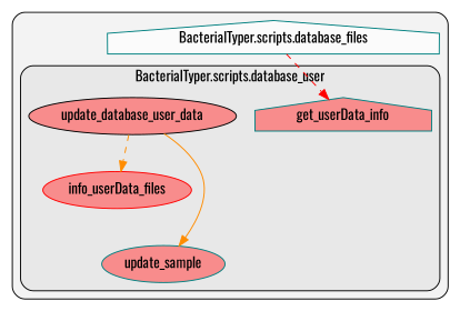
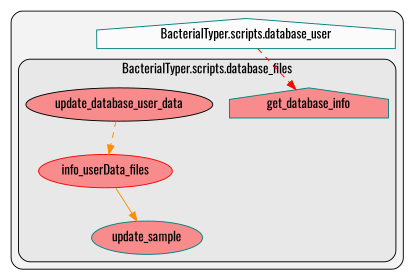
  digraph {
    clusterrank=local
    fontname=Oswald
    rankdir=TB
    node [color=teal fillcolor="#ff6565b2" fontcolor="#000000" fontname=Oswald group=0 shape=ellipse style=filled]
    edge [color=darkorange fontname=Oswald style=dashed]
    n1 [color=red label=info_userData_files]
-   n2 [label=get_userData_info shape=house]
+   n2 [label=get_database_info shape=house]
    n3 [color=black label=update_database_user_data]
    n4 [label=update_sample]
-   n5 [fillcolor="#ffffffb2" label="BacterialTyper.scripts.database_files" shape=house]
+   n5 [fillcolor="#ffffffb2" label="BacterialTyper.scripts.database_user" shape=house]
    subgraph cluster_1 {
      fillcolor="#80808018"
      style="filled,rounded"
      n5
      subgraph cluster_2 {
        fillcolor="#80808018"
-       label="BacterialTyper.scripts.database_user"
+       label="BacterialTyper.scripts.database_files"
        style="filled,rounded"
        n1
        n2
        n3
        n4
      }
    }
    n3 -> n1
-   n3 -> n4 [style=solid]
+   n1 -> n4 [style=solid]
    n5 -> n2 [color=red]
  }
